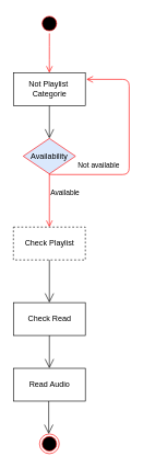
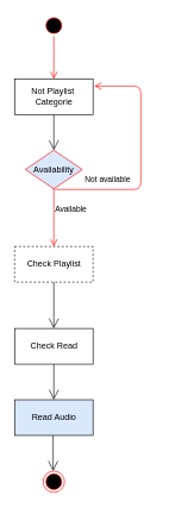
  <mxCell id="0" />
  <mxCell id="1" parent="0" />
  <mxCell id="2" value="Not Playlist&amp;nbsp;&lt;br&gt;Categorie" style="html=1;" parent="1" vertex="1"><mxGeometry x="20" y="110" width="110" height="50" as="geometry" /></mxCell>
  <mxCell id="3" value="" style="group" parent="1" vertex="1" connectable="0"><mxGeometry x="35" y="210" width="180" height="135" as="geometry" /></mxCell>
  <mxCell id="4" value="Availability" style="rhombus;whiteSpace=wrap;html=1;fillColor=#dae8fc;strokeColor=#ff0000;" parent="3" vertex="1"><mxGeometry width="80" height="54" as="geometry" /></mxCell>
  <mxCell id="5" value="Available" style="edgeStyle=orthogonalEdgeStyle;html=1;align=left;verticalAlign=top;endArrow=open;endSize=8;strokeColor=#ff0000;" parent="3" source="4" edge="1"><mxGeometry x="-0.605" relative="1" as="geometry"><mxPoint x="40" y="135" as="targetPoint" /><mxPoint as="offset" /></mxGeometry></mxCell>
  <mxCell id="6" value="" style="endArrow=open;endFill=1;endSize=12;html=1;entryX=0.5;entryY=0;entryDx=0;entryDy=0;exitX=0.5;exitY=1;exitDx=0;exitDy=0;" parent="1" source="2" target="4" edge="1"><mxGeometry width="160" relative="1" as="geometry"><mxPoint x="-120" y="240" as="sourcePoint" /><mxPoint x="40" y="240" as="targetPoint" /></mxGeometry></mxCell>
  <mxCell id="7" value="" style="group" parent="1" vertex="1" connectable="0"><mxGeometry x="60" y="20" width="30" height="90" as="geometry" /></mxCell>
  <mxCell id="8" value="" style="ellipse;html=1;shape=startState;fillColor=#000000;strokeColor=#ff0000;" parent="7" vertex="1"><mxGeometry width="30" height="30" as="geometry" /></mxCell>
  <mxCell id="9" value="" style="edgeStyle=orthogonalEdgeStyle;html=1;verticalAlign=bottom;endArrow=open;endSize=8;strokeColor=#ff0000;" parent="7" source="8" edge="1"><mxGeometry relative="1" as="geometry"><mxPoint x="15" y="90" as="targetPoint" /></mxGeometry></mxCell>
  <mxCell id="10" value="Not available&amp;nbsp;" style="edgeStyle=orthogonalEdgeStyle;html=1;align=left;verticalAlign=bottom;endArrow=open;endSize=8;strokeColor=#ff0000;entryX=1.015;entryY=0.2;entryDx=0;entryDy=0;entryPerimeter=0;" parent="1" source="4" target="2" edge="1"><mxGeometry x="-0.741" y="5" relative="1" as="geometry"><mxPoint x="137" y="120" as="targetPoint" /><Array as="points"><mxPoint x="197" y="265" /><mxPoint x="197" y="120" /></Array><mxPoint as="offset" /></mxGeometry></mxCell>
  <mxCell id="11" value="Check Playlist" style="html=1;dashed=1;" parent="1" vertex="1"><mxGeometry x="20" y="345" width="110" height="50" as="geometry" /></mxCell>
  <mxCell id="12" value="" style="endArrow=open;endFill=1;endSize=12;html=1;exitX=0.5;exitY=1;exitDx=0;exitDy=0;" parent="1" source="11" edge="1"><mxGeometry width="160" relative="1" as="geometry"><mxPoint x="85" y="170" as="sourcePoint" /><mxPoint x="75" y="460" as="targetPoint" /></mxGeometry></mxCell>
  <mxCell id="13" value="Check Read" style="html=1;" parent="1" vertex="1"><mxGeometry x="20" y="460" width="110" height="50" as="geometry" /></mxCell>
  <mxCell id="14" value="" style="ellipse;html=1;shape=endState;fillColor=#000000;strokeColor=#ff0000;" parent="1" vertex="1"><mxGeometry x="60" y="660" width="30" height="30" as="geometry" /></mxCell>
  <mxCell id="15" value="" style="endArrow=open;endFill=1;endSize=12;html=1;exitX=0.5;exitY=1;exitDx=0;exitDy=0;" parent="1" edge="1"><mxGeometry width="160" relative="1" as="geometry"><mxPoint x="75" y="510" as="sourcePoint" /><mxPoint x="75" y="560" as="targetPoint" /></mxGeometry></mxCell>
- <mxCell id="16" value="Read Audio" style="html=1;" parent="1" vertex="1"><mxGeometry x="20" y="560" width="110" height="50" as="geometry" /></mxCell>
+ <mxCell id="16" value="Read Audio" style="html=1;fillColor=#dae8fc;" parent="1" vertex="1"><mxGeometry x="20" y="560" width="110" height="50" as="geometry" /></mxCell>
  <mxCell id="17" value="" style="endArrow=open;endFill=1;endSize=12;html=1;exitX=0.5;exitY=1;exitDx=0;exitDy=0;" parent="1" edge="1"><mxGeometry width="160" relative="1" as="geometry"><mxPoint x="74" y="610" as="sourcePoint" /><mxPoint x="74" y="660" as="targetPoint" /></mxGeometry></mxCell>
